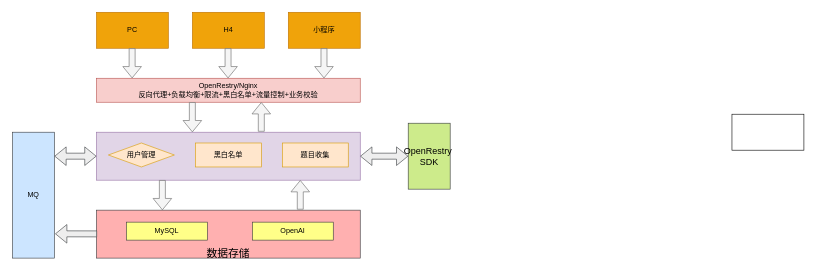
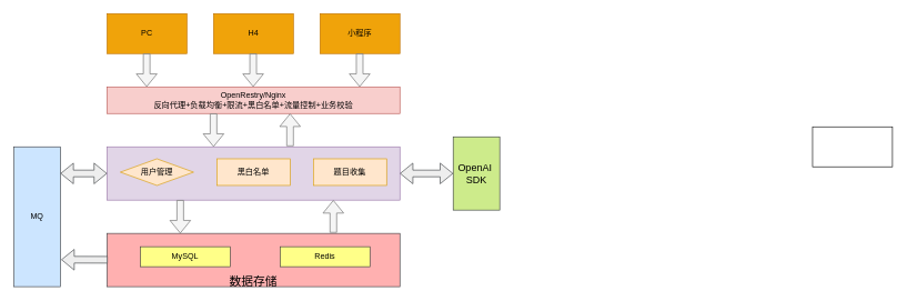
  <mxCell id="0" />
  <mxCell id="1" parent="0" />
  <mxCell id="2" value="PC" style="rounded=0;whiteSpace=wrap;html=1;fillColor=#f0a30a;strokeColor=#BD7000;fontColor=#000000;" vertex="1" parent="1"><mxGeometry x="160" y="20" width="120" height="60" as="geometry" /></mxCell>
  <mxCell id="3" value="小程序" style="rounded=0;whiteSpace=wrap;html=1;fillColor=#f0a30a;strokeColor=#BD7000;fontColor=#000000;" vertex="1" parent="1"><mxGeometry x="480" y="20" width="120" height="60" as="geometry" /></mxCell>
  <mxCell id="4" value="OpenRestry/Nginx&lt;div&gt;反向代理+负载均衡+限流+黑白名单+流量控制+业务校验&lt;/div&gt;" style="rounded=0;whiteSpace=wrap;html=1;fillColor=#f8cecc;strokeColor=#b85450;" vertex="1" parent="1"><mxGeometry x="160" y="130" width="440" height="40" as="geometry" /></mxCell>
  <mxCell id="5" value="" style="shape=flexArrow;endArrow=classic;html=1;rounded=0;fillColor=#f5f5f5;strokeColor=#666666;" edge="1" parent="1"><mxGeometry width="50" height="50" relative="1" as="geometry"><mxPoint x="219.55" y="80" as="sourcePoint" /><mxPoint x="219.55" y="130" as="targetPoint" /></mxGeometry></mxCell>
  <mxCell id="6" value="" style="shape=flexArrow;endArrow=classic;html=1;rounded=0;fillColor=#f5f5f5;strokeColor=#666666;" edge="1" parent="1"><mxGeometry width="50" height="50" relative="1" as="geometry"><mxPoint x="539.55" y="80" as="sourcePoint" /><mxPoint x="539.55" y="130" as="targetPoint" /></mxGeometry></mxCell>
  <mxCell id="7" value="" style="rounded=0;whiteSpace=wrap;html=1;fillColor=#e1d5e7;strokeColor=#9673a6;align=left;" vertex="1" parent="1"><mxGeometry x="160" y="220" width="440" height="80" as="geometry" /></mxCell>
  <mxCell id="8" value="用户管理" style="rhombus;whiteSpace=wrap;html=1;fillColor=#ffe6cc;strokeColor=#d79b00;" vertex="1" parent="1"><mxGeometry x="180" y="238" width="110" height="40" as="geometry" /></mxCell>
  <mxCell id="9" value="黑白名单" style="rounded=0;whiteSpace=wrap;html=1;fillColor=#ffe6cc;strokeColor=#d79b00;" vertex="1" parent="1"><mxGeometry x="325" y="238" width="110" height="40" as="geometry" /></mxCell>
  <mxCell id="10" value="题目收集" style="rounded=0;whiteSpace=wrap;html=1;fillColor=#ffe6cc;strokeColor=#d79b00;" vertex="1" parent="1"><mxGeometry x="470" y="238" width="110" height="40" as="geometry" /></mxCell>
  <mxCell id="11" value="" style="rounded=0;whiteSpace=wrap;html=1;" vertex="1" parent="1"><mxGeometry x="1220" y="190" width="120" height="60" as="geometry" /></mxCell>
  <mxCell id="12" value="" style="shape=flexArrow;endArrow=classic;html=1;rounded=0;fillColor=#f5f5f5;strokeColor=#666666;" edge="1" parent="1"><mxGeometry width="50" height="50" relative="1" as="geometry"><mxPoint x="320" y="170" as="sourcePoint" /><mxPoint x="320" y="220" as="targetPoint" /></mxGeometry></mxCell>
  <mxCell id="13" value="" style="shape=flexArrow;endArrow=classic;html=1;rounded=0;fillColor=#f5f5f5;strokeColor=#666666;" edge="1" parent="1"><mxGeometry width="50" height="50" relative="1" as="geometry"><mxPoint x="435" y="219" as="sourcePoint" /><mxPoint x="435" y="170" as="targetPoint" /></mxGeometry></mxCell>
  <mxCell id="14" value="&lt;div&gt;&lt;font style=&quot;font-size: 18px;&quot;&gt;&lt;br&gt;&lt;/font&gt;&lt;/div&gt;&lt;div&gt;&lt;br&gt;&lt;/div&gt;&lt;div&gt;&lt;br&gt;&lt;/div&gt;&lt;div&gt;&lt;br&gt;&lt;/div&gt;&lt;font style=&quot;font-size: 18px;&quot;&gt;数据存储&lt;/font&gt;" style="rounded=0;whiteSpace=wrap;html=1;fillColor=#FFB0B0;strokeColor=#36393d;align=center;" vertex="1" parent="1"><mxGeometry x="160" y="350" width="440" height="80" as="geometry" /></mxCell>
  <mxCell id="15" value="MySQL" style="rounded=0;whiteSpace=wrap;html=1;fillColor=#ffff88;strokeColor=#36393d;" vertex="1" parent="1"><mxGeometry x="210" y="370" width="135" height="30" as="geometry" /></mxCell>
- <mxCell id="16" value="OpenAI" style="rounded=0;whiteSpace=wrap;html=1;fillColor=#ffff88;strokeColor=#36393d;" vertex="1" parent="1"><mxGeometry x="420" y="370" width="135" height="30" as="geometry" /></mxCell>
+ <mxCell id="16" value="Redis" style="rounded=0;whiteSpace=wrap;html=1;fillColor=#ffff88;strokeColor=#36393d;" vertex="1" parent="1"><mxGeometry x="420" y="370" width="135" height="30" as="geometry" /></mxCell>
  <mxCell id="17" value="" style="shape=flexArrow;endArrow=classic;html=1;rounded=0;fillColor=#f5f5f5;strokeColor=#666666;" edge="1" parent="1"><mxGeometry width="50" height="50" relative="1" as="geometry"><mxPoint x="270" y="300" as="sourcePoint" /><mxPoint x="270" y="350" as="targetPoint" /></mxGeometry></mxCell>
  <mxCell id="18" value="" style="shape=flexArrow;endArrow=classic;html=1;rounded=0;fillColor=#f5f5f5;strokeColor=#666666;" edge="1" parent="1"><mxGeometry width="50" height="50" relative="1" as="geometry"><mxPoint x="500" y="349" as="sourcePoint" /><mxPoint x="500" y="300" as="targetPoint" /></mxGeometry></mxCell>
- <mxCell id="19" value="&lt;font style=&quot;font-size: 15px;&quot;&gt;OpenRestry&amp;nbsp; SDK&lt;/font&gt;" style="rounded=0;whiteSpace=wrap;html=1;fillColor=#cdeb8b;strokeColor=#36393d;" vertex="1" parent="1"><mxGeometry x="680" y="205" width="70" height="110" as="geometry" /></mxCell>
+ <mxCell id="19" value="&lt;font style=&quot;font-size: 15px;&quot;&gt;OpenAI&amp;nbsp; SDK&lt;/font&gt;" style="rounded=0;whiteSpace=wrap;html=1;fillColor=#cdeb8b;strokeColor=#36393d;" vertex="1" parent="1"><mxGeometry x="680" y="205" width="70" height="110" as="geometry" /></mxCell>
  <mxCell id="20" value="" style="shape=flexArrow;endArrow=classic;startArrow=classic;html=1;rounded=0;entryX=0;entryY=0.5;entryDx=0;entryDy=0;exitX=1;exitY=0.5;exitDx=0;exitDy=0;fillColor=#eeeeee;strokeColor=#36393d;" edge="1" parent="1" source="7" target="19"><mxGeometry width="100" height="100" relative="1" as="geometry"><mxPoint x="620" y="470" as="sourcePoint" /><mxPoint x="720" y="370" as="targetPoint" /></mxGeometry></mxCell>
  <mxCell id="21" value="MQ" style="rounded=0;whiteSpace=wrap;html=1;fillColor=#cce5ff;strokeColor=#36393d;" vertex="1" parent="1"><mxGeometry x="20" y="220" width="70" height="210" as="geometry" /></mxCell>
  <mxCell id="22" value="" style="shape=flexArrow;endArrow=classic;html=1;rounded=0;entryX=1.017;entryY=0.807;entryDx=0;entryDy=0;exitX=0.002;exitY=0.426;exitDx=0;exitDy=0;exitPerimeter=0;fillColor=#eeeeee;strokeColor=#36393d;entryPerimeter=0;" edge="1" parent="1" target="21"><mxGeometry width="50" height="50" relative="1" as="geometry"><mxPoint x="160.88" y="389.59" as="sourcePoint" /><mxPoint x="120" y="389.55" as="targetPoint" /></mxGeometry></mxCell>
  <mxCell id="23" value="" style="shape=flexArrow;endArrow=classic;startArrow=classic;html=1;rounded=0;fillColor=#eeeeee;strokeColor=#36393d;" edge="1" parent="1"><mxGeometry width="100" height="100" relative="1" as="geometry"><mxPoint x="90" y="260" as="sourcePoint" /><mxPoint x="160" y="260" as="targetPoint" /></mxGeometry></mxCell>
  <mxCell id="24" value="H4" style="rounded=0;whiteSpace=wrap;html=1;fillColor=#f0a30a;strokeColor=#BD7000;fontColor=#000000;" vertex="1" parent="1"><mxGeometry x="320" y="20" width="120" height="60" as="geometry" /></mxCell>
  <mxCell id="25" value="" style="shape=flexArrow;endArrow=classic;html=1;rounded=0;fillColor=#f5f5f5;strokeColor=#666666;" edge="1" parent="1"><mxGeometry width="50" height="50" relative="1" as="geometry"><mxPoint x="379.55" y="80" as="sourcePoint" /><mxPoint x="379.55" y="130" as="targetPoint" /></mxGeometry></mxCell>
